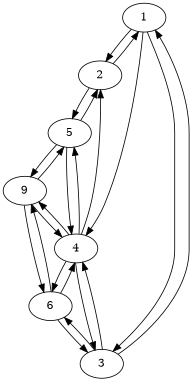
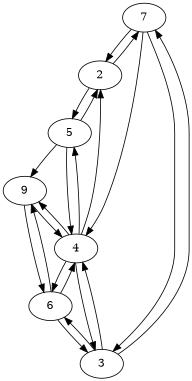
  digraph {
    fontname="DejaVu Serif"
    node [fontname="DejaVu Serif"]
    edge [fontname="DejaVu Serif"]
-   1
+   1 [label=7]
    2
    3
    4
    5
    6
    n7 [label=9]
    1 -> 2
    1 -> 3
    1 -> 4
    2 -> 1
    2 -> 5
    3 -> 1
    3 -> 4
    3 -> 6
    4 -> 2
    4 -> 3
    4 -> 5
    4 -> 6
    4 -> n7
    5 -> 2
    5 -> 4
    5 -> n7
    6 -> 3
    6 -> 4
    6 -> n7
    n7 -> 4
-   n7 -> 5
    n7 -> 6
  }
